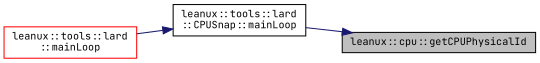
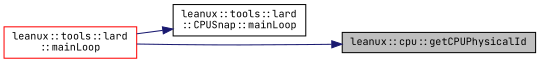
  digraph {
    fontname="JetBrains Mono"
    rankdir=RL
    node [color=black fontname="JetBrains Mono" fontsize=10 shape=record]
    edge [color=midnightblue dir=back fontname="JetBrains Mono" fontsize=10 labelfontname=Helvetica labelfontsize=10 style=solid]
    n1 [fillcolor=grey75 fontcolor=black height=0.2 label="leanux::cpu::getCPUPhysicalId" style=filled width=0.4]
    n2 [height=0.2 label="leanux::tools::lard\l::CPUSnap::mainLoop" width=0.4]
    n3 [color=red height=0.2 label="leanux::tools::lard\l::mainLoop" width=0.4]
-   n1 -> n2
+   n1 -> n3
    n2 -> n3
  }
